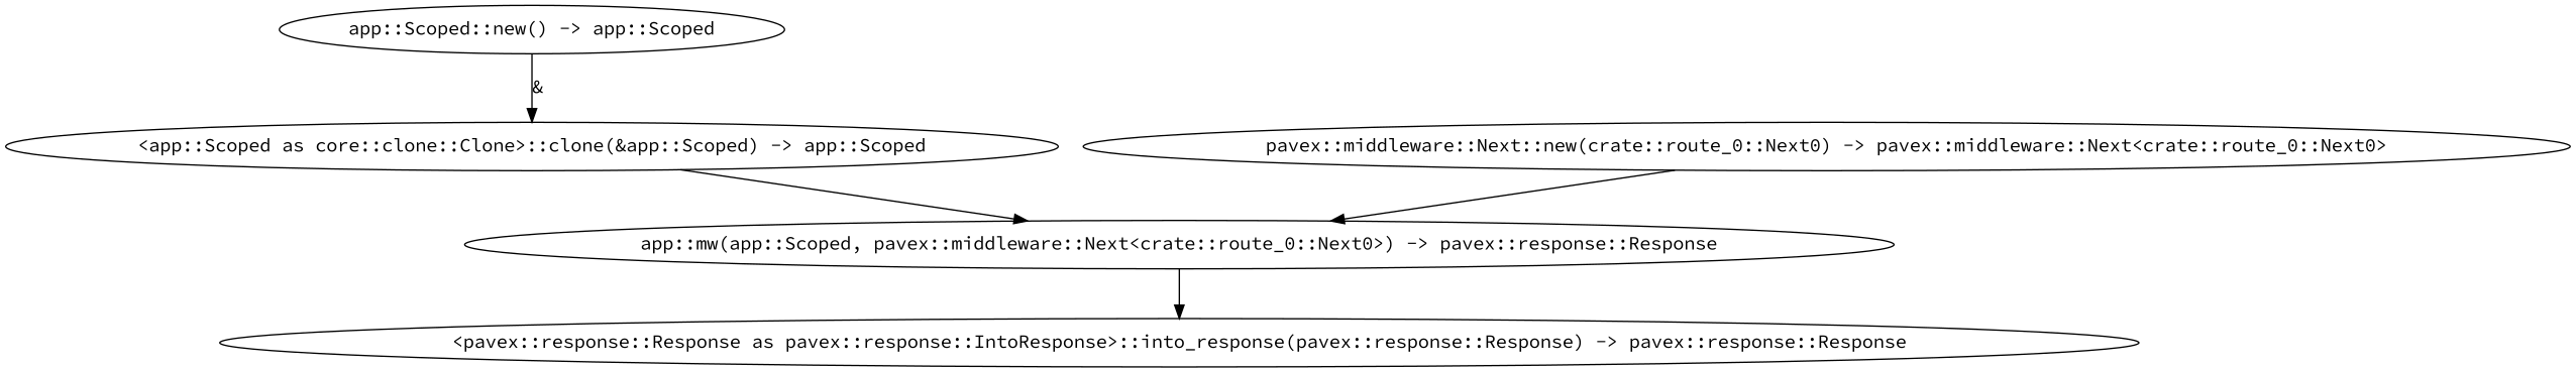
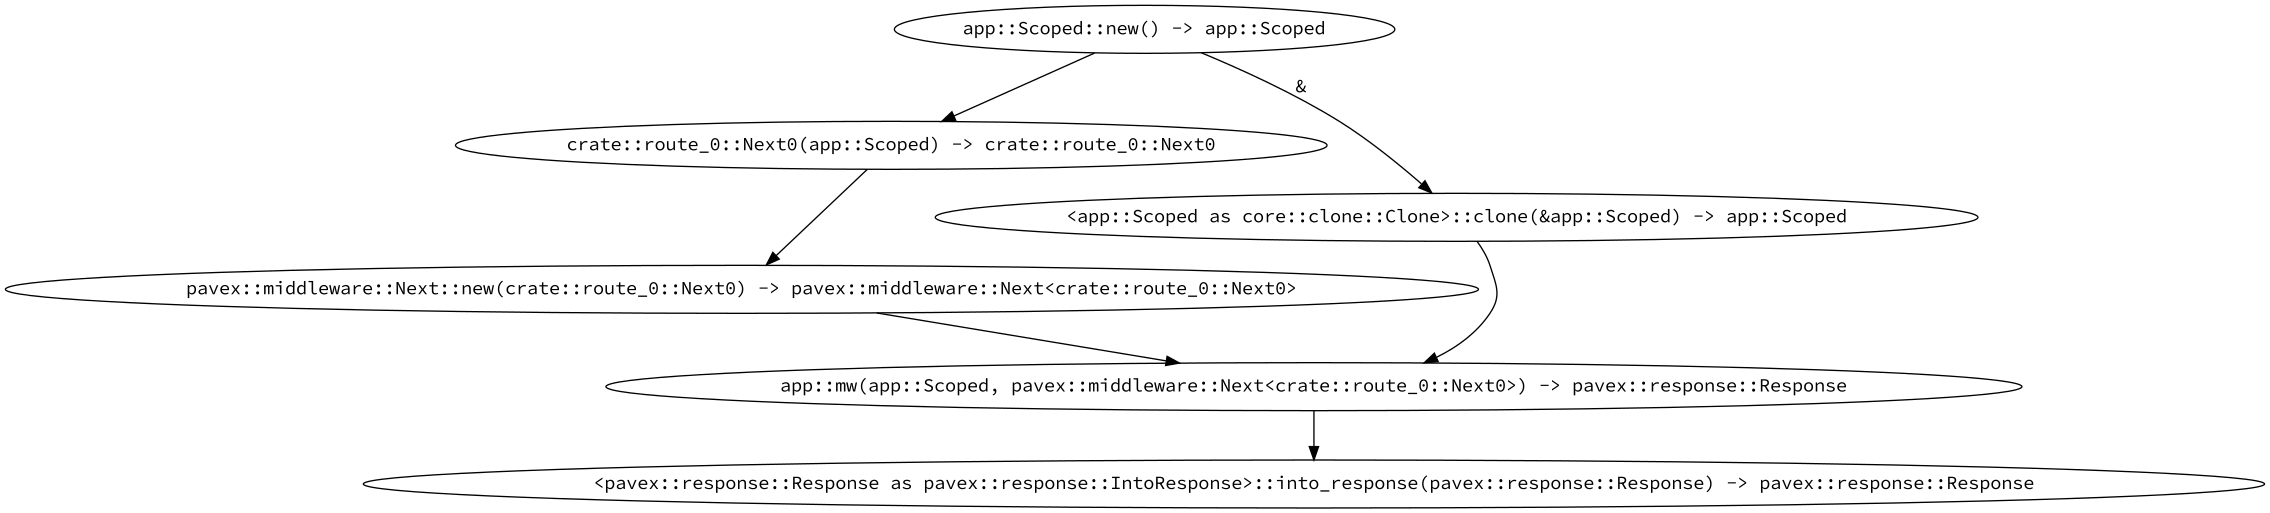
  digraph {
    fontname="Source Code Pro"
    node [fontname="Source Code Pro"]
    edge [fontname="Source Code Pro"]
    n1 [label="app::mw(app::Scoped, pavex::middleware::Next<crate::route_0::Next0>) -> pavex::response::Response"]
    n2 [label="<pavex::response::Response as pavex::response::IntoResponse>::into_response(pavex::response::Response) -> pavex::response::Response"]
    n3 [label="app::Scoped::new() -> app::Scoped"]
+   n4 [label="crate::route_0::Next0(app::Scoped) -> crate::route_0::Next0"]
    n5 [label="<app::Scoped as core::clone::Clone>::clone(&app::Scoped) -> app::Scoped"]
    n6 [label="pavex::middleware::Next::new(crate::route_0::Next0) -> pavex::middleware::Next<crate::route_0::Next0>"]
    n1 -> n2
+   n3 -> n4
    n3 -> n5 [label="&"]
+   n4 -> n6
    n5 -> n1
    n6 -> n1
  }
